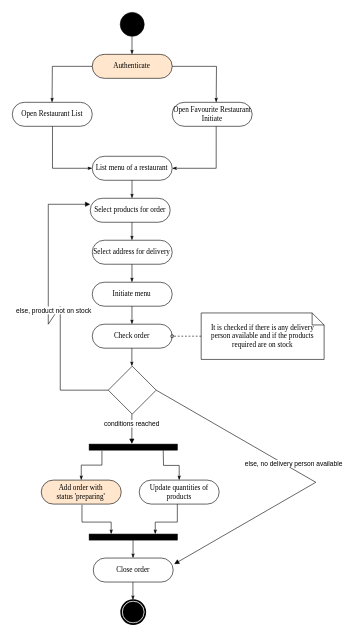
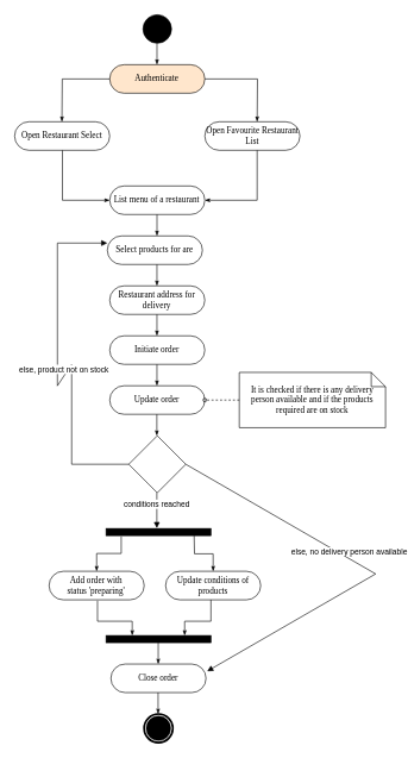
  <mxCell id="0" />
  <mxCell id="1" parent="0" />
  <mxCell id="2" value="Authenticate" style="rounded=1;whiteSpace=wrap;html=1;shadow=0;comic=0;labelBackgroundColor=none;strokeWidth=1;fontFamily=Verdana;fontSize=12;align=center;arcSize=50;fillColor=#ffe6cc;" parent="1" vertex="1"><mxGeometry x="153.33" y="90" width="133.33" height="40" as="geometry" /></mxCell>
  <mxCell id="3" value="" style="ellipse;whiteSpace=wrap;html=1;rounded=0;shadow=0;comic=0;labelBackgroundColor=none;strokeWidth=1;fillColor=#000000;fontFamily=Verdana;fontSize=12;align=center;" parent="1" vertex="1"><mxGeometry x="199.99" y="20" width="40" height="40" as="geometry" /></mxCell>
  <mxCell id="4" style="edgeStyle=orthogonalEdgeStyle;rounded=0;html=1;labelBackgroundColor=none;startArrow=none;startFill=0;startSize=5;endArrow=classicThin;endFill=1;endSize=5;jettySize=auto;orthogonalLoop=1;strokeWidth=1;fontFamily=Verdana;fontSize=12" parent="1" edge="1"><mxGeometry relative="1" as="geometry"><mxPoint x="219.61" y="60" as="sourcePoint" /><mxPoint x="219.61" y="90" as="targetPoint" /></mxGeometry></mxCell>
- <mxCell id="5" value="Open Restaurant List" style="rounded=1;whiteSpace=wrap;html=1;shadow=0;comic=0;labelBackgroundColor=none;strokeWidth=1;fontFamily=Verdana;fontSize=12;align=center;arcSize=50;" parent="1" vertex="1"><mxGeometry x="20" y="170" width="133.33" height="40" as="geometry" /></mxCell>
- <mxCell id="6" value="Open Favourite Restaurant Initiate" style="rounded=1;whiteSpace=wrap;html=1;shadow=0;comic=0;labelBackgroundColor=none;strokeWidth=1;fontFamily=Verdana;fontSize=12;align=center;arcSize=50;" parent="1" vertex="1"><mxGeometry x="286.66" y="170" width="133.33" height="40" as="geometry" /></mxCell>
+ <mxCell id="5" value="Open Restaurant Select" style="rounded=1;whiteSpace=wrap;html=1;shadow=0;comic=0;labelBackgroundColor=none;strokeWidth=1;fontFamily=Verdana;fontSize=12;align=center;arcSize=50;" parent="1" vertex="1"><mxGeometry x="20" y="170" width="133.33" height="40" as="geometry" /></mxCell>
+ <mxCell id="6" value="Open Favourite Restaurant List" style="rounded=1;whiteSpace=wrap;html=1;shadow=0;comic=0;labelBackgroundColor=none;strokeWidth=1;fontFamily=Verdana;fontSize=12;align=center;arcSize=50;" parent="1" vertex="1"><mxGeometry x="286.66" y="170" width="133.33" height="40" as="geometry" /></mxCell>
  <mxCell id="7" style="edgeStyle=orthogonalEdgeStyle;rounded=0;html=1;labelBackgroundColor=none;startArrow=none;startFill=0;startSize=5;endArrow=classicThin;endFill=1;endSize=5;jettySize=auto;orthogonalLoop=1;strokeWidth=1;fontFamily=Verdana;fontSize=12;exitX=0;exitY=0.5;exitDx=0;exitDy=0;" parent="1" source="2" edge="1"><mxGeometry relative="1" as="geometry"><mxPoint x="86.31" y="140" as="sourcePoint" /><mxPoint x="86.31" y="170" as="targetPoint" /></mxGeometry></mxCell>
  <mxCell id="8" style="edgeStyle=orthogonalEdgeStyle;rounded=0;html=1;labelBackgroundColor=none;startArrow=none;startFill=0;startSize=5;endArrow=classicThin;endFill=1;endSize=5;jettySize=auto;orthogonalLoop=1;strokeWidth=1;fontFamily=Verdana;fontSize=12;exitX=1;exitY=0.5;exitDx=0;exitDy=0;" parent="1" source="2" edge="1"><mxGeometry relative="1" as="geometry"><mxPoint x="360" y="140" as="sourcePoint" /><mxPoint x="360" y="170" as="targetPoint" /></mxGeometry></mxCell>
  <mxCell id="9" value="List menu of a restaurant" style="rounded=1;whiteSpace=wrap;html=1;shadow=0;comic=0;labelBackgroundColor=none;strokeWidth=1;fontFamily=Verdana;fontSize=12;align=center;arcSize=50;" parent="1" vertex="1"><mxGeometry x="153.33" y="260" width="133.33" height="40" as="geometry" /></mxCell>
  <mxCell id="10" style="edgeStyle=orthogonalEdgeStyle;rounded=0;html=1;labelBackgroundColor=none;startArrow=none;startFill=0;startSize=5;endArrow=classicThin;endFill=1;endSize=5;jettySize=auto;orthogonalLoop=1;strokeWidth=1;fontFamily=Verdana;fontSize=12;exitX=0;exitY=0.5;exitDx=0;exitDy=0;entryX=0;entryY=0.5;entryDx=0;entryDy=0;" parent="1" target="9" edge="1"><mxGeometry relative="1" as="geometry"><mxPoint x="87.04" y="210" as="sourcePoint" /><mxPoint x="20.02" y="270" as="targetPoint" /><Array as="points"><mxPoint x="87" y="280" /></Array></mxGeometry></mxCell>
  <mxCell id="11" style="edgeStyle=orthogonalEdgeStyle;rounded=0;html=1;labelBackgroundColor=none;startArrow=none;startFill=0;startSize=5;endArrow=classicThin;endFill=1;endSize=5;jettySize=auto;orthogonalLoop=1;strokeWidth=1;fontFamily=Verdana;fontSize=12;exitX=0;exitY=0.5;exitDx=0;exitDy=0;entryX=1;entryY=0.5;entryDx=0;entryDy=0;" parent="1" target="9" edge="1"><mxGeometry relative="1" as="geometry"><mxPoint x="360.04" y="210" as="sourcePoint" /><mxPoint x="426.33" y="280" as="targetPoint" /><Array as="points"><mxPoint x="360" y="280" /></Array></mxGeometry></mxCell>
- <mxCell id="12" value="Select products for order" style="rounded=1;whiteSpace=wrap;html=1;shadow=0;comic=0;labelBackgroundColor=none;strokeWidth=1;fontFamily=Verdana;fontSize=12;align=center;arcSize=50;" parent="1" vertex="1"><mxGeometry x="150" y="330" width="133.33" height="40" as="geometry" /></mxCell>
+ <mxCell id="12" value="Select products for are" style="rounded=1;whiteSpace=wrap;html=1;shadow=0;comic=0;labelBackgroundColor=none;strokeWidth=1;fontFamily=Verdana;fontSize=12;align=center;arcSize=50;" parent="1" vertex="1"><mxGeometry x="150" y="330" width="133.33" height="40" as="geometry" /></mxCell>
  <mxCell id="13" style="edgeStyle=orthogonalEdgeStyle;rounded=0;html=1;labelBackgroundColor=none;startArrow=none;startFill=0;startSize=5;endArrow=classicThin;endFill=1;endSize=5;jettySize=auto;orthogonalLoop=1;strokeWidth=1;fontFamily=Verdana;fontSize=12" parent="1" edge="1"><mxGeometry relative="1" as="geometry"><mxPoint x="219.63" y="300" as="sourcePoint" /><mxPoint x="219.63" y="330" as="targetPoint" /></mxGeometry></mxCell>
- <mxCell id="14" value="Initiate menu" style="rounded=1;whiteSpace=wrap;html=1;shadow=0;comic=0;labelBackgroundColor=none;strokeWidth=1;fontFamily=Verdana;fontSize=12;align=center;arcSize=50;" parent="1" vertex="1"><mxGeometry x="153.33" y="470" width="133.33" height="40" as="geometry" /></mxCell>
+ <mxCell id="14" value="Initiate order" style="rounded=1;whiteSpace=wrap;html=1;shadow=0;comic=0;labelBackgroundColor=none;strokeWidth=1;fontFamily=Verdana;fontSize=12;align=center;arcSize=50;" parent="1" vertex="1"><mxGeometry x="153.33" y="470" width="133.33" height="40" as="geometry" /></mxCell>
  <mxCell id="15" value="" style="shape=mxgraph.bpmn.shape;html=1;verticalLabelPosition=bottom;labelBackgroundColor=#ffffff;verticalAlign=top;perimeter=ellipsePerimeter;outline=end;symbol=terminate;rounded=0;shadow=0;comic=0;strokeWidth=1;fontFamily=Verdana;fontSize=12;align=center;" parent="1" vertex="1"><mxGeometry x="201.66" y="1000" width="40" height="40" as="geometry" /></mxCell>
  <mxCell id="16" style="edgeStyle=orthogonalEdgeStyle;rounded=0;html=1;labelBackgroundColor=none;startArrow=none;startFill=0;startSize=5;endArrow=classicThin;endFill=1;endSize=5;jettySize=auto;orthogonalLoop=1;strokeWidth=1;fontFamily=Verdana;fontSize=12" parent="1" edge="1"><mxGeometry relative="1" as="geometry"><mxPoint x="219.56" y="370" as="sourcePoint" /><mxPoint x="219.56" y="400" as="targetPoint" /></mxGeometry></mxCell>
- <mxCell id="17" value="Select address for delivery" style="rounded=1;whiteSpace=wrap;html=1;shadow=0;comic=0;labelBackgroundColor=none;strokeWidth=1;fontFamily=Verdana;fontSize=12;align=center;arcSize=50;" parent="1" vertex="1"><mxGeometry x="153.33" y="400" width="133.33" height="40" as="geometry" /></mxCell>
+ <mxCell id="17" value="Restaurant address for delivery" style="rounded=1;whiteSpace=wrap;html=1;shadow=0;comic=0;labelBackgroundColor=none;strokeWidth=1;fontFamily=Verdana;fontSize=12;align=center;arcSize=50;" parent="1" vertex="1"><mxGeometry x="153.33" y="400" width="133.33" height="40" as="geometry" /></mxCell>
  <mxCell id="18" style="edgeStyle=orthogonalEdgeStyle;rounded=0;html=1;labelBackgroundColor=none;startArrow=none;startFill=0;startSize=5;endArrow=classicThin;endFill=1;endSize=5;jettySize=auto;orthogonalLoop=1;strokeWidth=1;fontFamily=Verdana;fontSize=12" parent="1" edge="1"><mxGeometry relative="1" as="geometry"><mxPoint x="219.56" y="440" as="sourcePoint" /><mxPoint x="219.56" y="470" as="targetPoint" /></mxGeometry></mxCell>
  <mxCell id="19" value="" style="rhombus;whiteSpace=wrap;html=1;" parent="1" vertex="1"><mxGeometry x="180" y="610" width="80" height="80" as="geometry" /></mxCell>
  <mxCell id="20" style="edgeStyle=orthogonalEdgeStyle;rounded=0;html=1;labelBackgroundColor=none;startArrow=none;startFill=0;startSize=5;endArrow=classicThin;endFill=1;endSize=5;jettySize=auto;orthogonalLoop=1;strokeWidth=1;fontFamily=Verdana;fontSize=12" parent="1" edge="1"><mxGeometry relative="1" as="geometry"><mxPoint x="219.56" y="510" as="sourcePoint" /><mxPoint x="219.56" y="540" as="targetPoint" /></mxGeometry></mxCell>
  <mxCell id="21" value="conditions reached" style="html=1;verticalAlign=bottom;endArrow=block;rounded=0;" parent="1" edge="1"><mxGeometry width="80" relative="1" as="geometry"><mxPoint x="219.4" y="690" as="sourcePoint" /><mxPoint x="219.4" y="739.53" as="targetPoint" /><Array as="points"><mxPoint x="219.4" y="739.53" /></Array></mxGeometry></mxCell>
  <mxCell id="22" value="" style="whiteSpace=wrap;html=1;rounded=0;shadow=0;comic=0;labelBackgroundColor=none;strokeWidth=1;fillColor=#000000;fontFamily=Verdana;fontSize=12;align=center;rotation=0;" parent="1" vertex="1"><mxGeometry x="148.16" y="740" width="147" height="10" as="geometry" /></mxCell>
  <mxCell id="23" style="edgeStyle=orthogonalEdgeStyle;rounded=0;html=1;labelBackgroundColor=none;startArrow=none;startFill=0;startSize=5;endArrow=classicThin;endFill=1;endSize=5;jettySize=auto;orthogonalLoop=1;strokeWidth=1;fontFamily=Verdana;fontSize=12;entryX=0.5;entryY=0;entryDx=0;entryDy=0;" parent="1" target="24" edge="1"><mxGeometry relative="1" as="geometry"><mxPoint x="271.67" y="750" as="sourcePoint" /><mxPoint x="271.69" y="780" as="targetPoint" /></mxGeometry></mxCell>
- <mxCell id="24" value="Update quantities of products" style="rounded=1;whiteSpace=wrap;html=1;shadow=0;comic=0;labelBackgroundColor=none;strokeWidth=1;fontFamily=Verdana;fontSize=12;align=center;arcSize=50;" parent="1" vertex="1"><mxGeometry x="231.67" y="800" width="133.33" height="40" as="geometry" /></mxCell>
- <mxCell id="25" value="Add order with &lt;br&gt;status 'preparing'" style="rounded=1;whiteSpace=wrap;html=1;shadow=0;comic=0;labelBackgroundColor=none;strokeWidth=1;fontFamily=Verdana;fontSize=12;align=center;arcSize=50;fillColor=#ffe6cc;" parent="1" vertex="1"><mxGeometry x="68.33" y="800" width="133.33" height="40" as="geometry" /></mxCell>
+ <mxCell id="24" value="Update conditions of products" style="rounded=1;whiteSpace=wrap;html=1;shadow=0;comic=0;labelBackgroundColor=none;strokeWidth=1;fontFamily=Verdana;fontSize=12;align=center;arcSize=50;" parent="1" vertex="1"><mxGeometry x="231.67" y="800" width="133.33" height="40" as="geometry" /></mxCell>
+ <mxCell id="25" value="Add order with &lt;br&gt;status 'preparing'" style="rounded=1;whiteSpace=wrap;html=1;shadow=0;comic=0;labelBackgroundColor=none;strokeWidth=1;fontFamily=Verdana;fontSize=12;align=center;arcSize=50;" parent="1" vertex="1"><mxGeometry x="68.33" y="800" width="133.33" height="40" as="geometry" /></mxCell>
  <mxCell id="26" style="edgeStyle=orthogonalEdgeStyle;rounded=0;html=1;labelBackgroundColor=none;startArrow=none;startFill=0;startSize=5;endArrow=classicThin;endFill=1;endSize=5;jettySize=auto;orthogonalLoop=1;strokeWidth=1;fontFamily=Verdana;fontSize=12;entryX=0.5;entryY=0;entryDx=0;entryDy=0;exitX=0.145;exitY=1.119;exitDx=0;exitDy=0;exitPerimeter=0;" parent="1" source="22" target="25" edge="1"><mxGeometry relative="1" as="geometry"><mxPoint x="74.98" y="750" as="sourcePoint" /><mxPoint x="101.645" y="800" as="targetPoint" /></mxGeometry></mxCell>
  <mxCell id="27" value="" style="whiteSpace=wrap;html=1;rounded=0;shadow=0;comic=0;labelBackgroundColor=none;strokeWidth=1;fillColor=#000000;fontFamily=Verdana;fontSize=12;align=center;rotation=0;" parent="1" vertex="1"><mxGeometry x="148.17" y="890" width="147" height="10" as="geometry" /></mxCell>
  <mxCell id="28" style="edgeStyle=orthogonalEdgeStyle;rounded=0;html=1;labelBackgroundColor=none;startArrow=none;startFill=0;startSize=5;endArrow=classicThin;endFill=1;endSize=5;jettySize=auto;orthogonalLoop=1;strokeWidth=1;fontFamily=Verdana;fontSize=12;entryX=0.25;entryY=0;entryDx=0;entryDy=0;exitX=0.145;exitY=1.119;exitDx=0;exitDy=0;exitPerimeter=0;" parent="1" target="27" edge="1"><mxGeometry relative="1" as="geometry"><mxPoint x="136.205" y="841.19" as="sourcePoint" /><mxPoint x="101.725" y="890" as="targetPoint" /><Array as="points"><mxPoint x="135.67" y="870" /><mxPoint x="184.67" y="870" /></Array></mxGeometry></mxCell>
  <mxCell id="29" style="edgeStyle=orthogonalEdgeStyle;rounded=0;html=1;labelBackgroundColor=none;startArrow=none;startFill=0;startSize=5;endArrow=classicThin;endFill=1;endSize=5;jettySize=auto;orthogonalLoop=1;strokeWidth=1;fontFamily=Verdana;fontSize=12;exitX=0.145;exitY=1.119;exitDx=0;exitDy=0;exitPerimeter=0;entryX=0.75;entryY=0;entryDx=0;entryDy=0;" parent="1" target="27" edge="1"><mxGeometry relative="1" as="geometry"><mxPoint x="295.225" y="840" as="sourcePoint" /><mxPoint x="261.67" y="880" as="targetPoint" /><Array as="points"><mxPoint x="295.67" y="870" /><mxPoint x="258.67" y="870" /></Array></mxGeometry></mxCell>
  <mxCell id="30" style="edgeStyle=orthogonalEdgeStyle;rounded=0;html=1;labelBackgroundColor=none;startArrow=none;startFill=0;startSize=5;endArrow=classicThin;endFill=1;endSize=5;jettySize=auto;orthogonalLoop=1;strokeWidth=1;fontFamily=Verdana;fontSize=12" parent="1" edge="1"><mxGeometry relative="1" as="geometry"><mxPoint x="221.37" y="900" as="sourcePoint" /><mxPoint x="221.37" y="930" as="targetPoint" /></mxGeometry></mxCell>
  <mxCell id="31" value="else, product not on stock" style="html=1;verticalAlign=bottom;endArrow=block;rounded=0;entryX=0;entryY=0.25;entryDx=0;entryDy=0;exitX=0;exitY=0.5;exitDx=0;exitDy=0;elbow=vertical;" parent="1" source="19" target="12" edge="1"><mxGeometry x="-0.091" width="80" relative="1" as="geometry"><mxPoint x="-60" y="520" as="sourcePoint" /><mxPoint x="100" y="340" as="targetPoint" /><Array as="points"><mxPoint x="100" y="650" /><mxPoint x="100" y="510" /><mxPoint x="80" y="540" /><mxPoint x="80" y="340" /></Array><mxPoint as="offset" /></mxGeometry></mxCell>
- <mxCell id="32" value="Check order" style="rounded=1;whiteSpace=wrap;html=1;shadow=0;comic=0;labelBackgroundColor=none;strokeWidth=1;fontFamily=Verdana;fontSize=12;align=center;arcSize=50;" parent="1" vertex="1"><mxGeometry x="153.34" y="540" width="133.33" height="40" as="geometry" /></mxCell>
+ <mxCell id="32" value="Update order" style="rounded=1;whiteSpace=wrap;html=1;shadow=0;comic=0;labelBackgroundColor=none;strokeWidth=1;fontFamily=Verdana;fontSize=12;align=center;arcSize=50;" parent="1" vertex="1"><mxGeometry x="153.34" y="540" width="133.33" height="40" as="geometry" /></mxCell>
  <mxCell id="33" style="edgeStyle=orthogonalEdgeStyle;rounded=0;html=1;labelBackgroundColor=none;startArrow=none;startFill=0;startSize=5;endArrow=classicThin;endFill=1;endSize=5;jettySize=auto;orthogonalLoop=1;strokeWidth=1;fontFamily=Verdana;fontSize=12" parent="1" edge="1"><mxGeometry relative="1" as="geometry"><mxPoint x="219.4" y="580" as="sourcePoint" /><mxPoint x="219.4" y="610" as="targetPoint" /></mxGeometry></mxCell>
  <mxCell id="34" value="It is checked if there is any delivery person available and if the products required are on stock" style="shape=note;whiteSpace=wrap;html=1;rounded=0;shadow=0;comic=0;labelBackgroundColor=none;strokeWidth=1;fontFamily=Verdana;fontSize=12;align=center;size=20;" parent="1" vertex="1"><mxGeometry x="335" y="521.25" width="205" height="77.5" as="geometry" /></mxCell>
  <mxCell id="35" style="edgeStyle=none;rounded=0;html=1;dashed=1;labelBackgroundColor=none;startArrow=none;startFill=0;startSize=5;endArrow=oval;endFill=0;endSize=5;jettySize=auto;orthogonalLoop=1;strokeWidth=1;fontFamily=Verdana;fontSize=12;exitX=0;exitY=0.5;exitDx=0;exitDy=0;exitPerimeter=0;" parent="1" source="34" edge="1"><mxGeometry relative="1" as="geometry"><mxPoint x="266.609" y="598" as="sourcePoint" /><mxPoint x="286.671" y="560" as="targetPoint" /></mxGeometry></mxCell>
  <mxCell id="36" value="Close order" style="rounded=1;whiteSpace=wrap;html=1;shadow=0;comic=0;labelBackgroundColor=none;strokeWidth=1;fontFamily=Verdana;fontSize=12;align=center;arcSize=50;" parent="1" vertex="1"><mxGeometry x="155" y="930" width="133.33" height="40" as="geometry" /></mxCell>
  <mxCell id="37" style="edgeStyle=orthogonalEdgeStyle;rounded=0;html=1;labelBackgroundColor=none;startArrow=none;startFill=0;startSize=5;endArrow=classicThin;endFill=1;endSize=5;jettySize=auto;orthogonalLoop=1;strokeWidth=1;fontFamily=Verdana;fontSize=12" parent="1" edge="1"><mxGeometry relative="1" as="geometry"><mxPoint x="221.19" y="970" as="sourcePoint" /><mxPoint x="221.19" y="1000" as="targetPoint" /></mxGeometry></mxCell>
  <mxCell id="38" value="else, no delivery person available" style="html=1;verticalAlign=bottom;endArrow=block;rounded=0;exitX=1;exitY=0.5;exitDx=0;exitDy=0;entryX=1;entryY=0.25;entryDx=0;entryDy=0;edgeStyle=isometricEdgeStyle;elbow=vertical;" parent="1" source="19" target="36" edge="1"><mxGeometry x="-0.091" width="80" relative="1" as="geometry"><mxPoint x="530" y="790" as="sourcePoint" /><mxPoint x="590" y="760" as="targetPoint" /><mxPoint as="offset" /><Array as="points"><mxPoint x="290" y="940" /><mxPoint x="430" y="860" /></Array></mxGeometry></mxCell>
